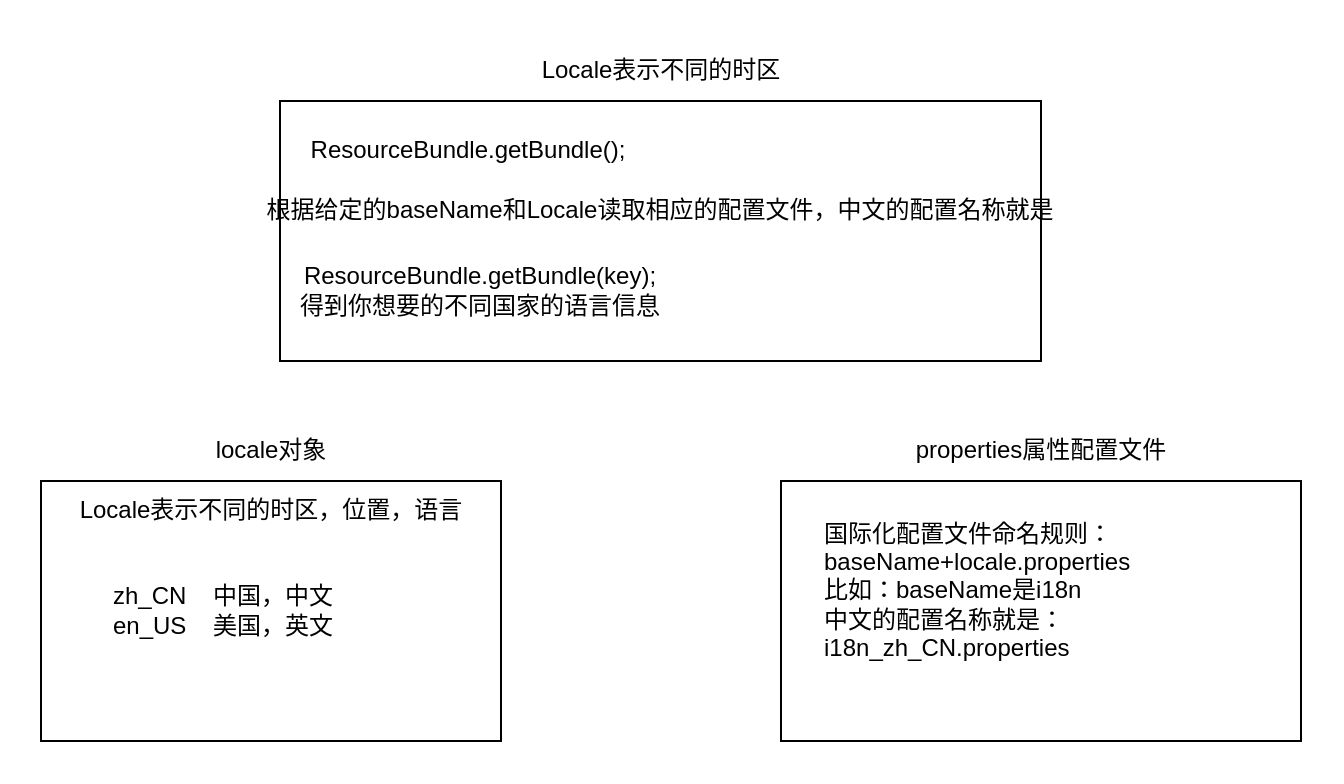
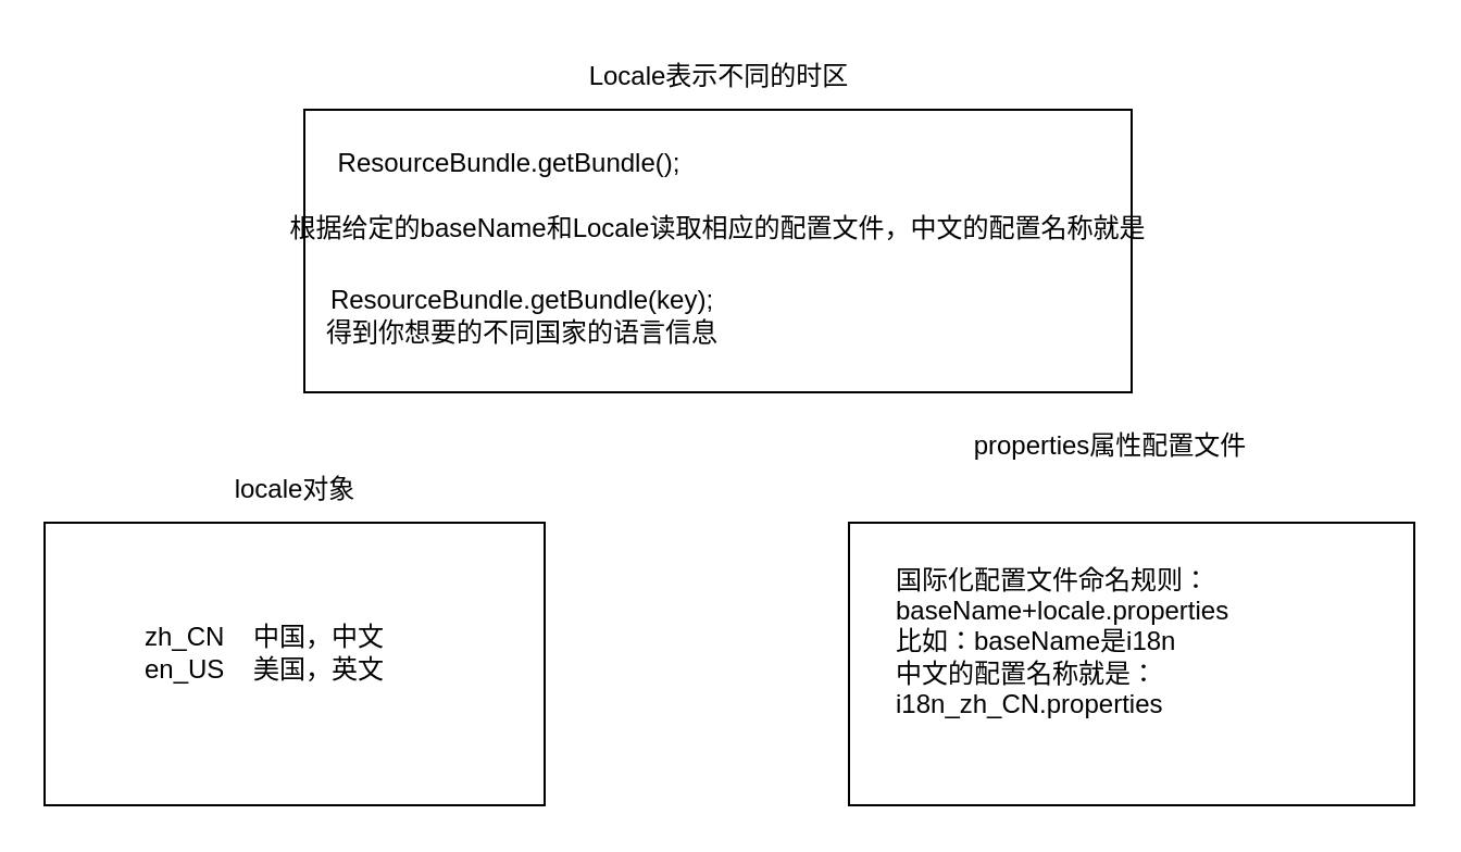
  <mxCell id="0" />
  <mxCell id="1" parent="0" />
  <mxCell id="2" value="" style="rounded=0;whiteSpace=wrap;html=1;" vertex="1" parent="1"><mxGeometry x="20" y="240" width="230" height="130" as="geometry" /></mxCell>
  <mxCell id="3" value="locale对象" style="text;html=1;align=center;verticalAlign=middle;resizable=0;points=[];autosize=1;strokeColor=none;fillColor=none;" vertex="1" parent="1"><mxGeometry x="95" y="210" width="80" height="30" as="geometry" /></mxCell>
- <mxCell id="4" value="Locale表示不同的时区，位置，语言" style="text;html=1;strokeColor=none;fillColor=none;align=center;verticalAlign=middle;whiteSpace=wrap;rounded=0;" vertex="1" parent="1"><mxGeometry x="32.5" y="240" width="205" height="30" as="geometry" /></mxCell>
- <mxCell id="5" value="zh_CN&amp;nbsp; &amp;nbsp; 中国，中文&lt;br&gt;en_US&amp;nbsp; &amp;nbsp; 美国，英文" style="text;html=1;strokeColor=none;fillColor=none;align=center;verticalAlign=middle;whiteSpace=wrap;rounded=0;" vertex="1" parent="1"><mxGeometry x="32.5" y="290" width="157" height="30" as="geometry" /></mxCell>
+ <mxCell id="5" value="zh_CN&amp;nbsp; &amp;nbsp; 中国，中文&lt;br&gt;en_US&amp;nbsp; &amp;nbsp; 美国，英文" style="text;html=1;strokeColor=none;fillColor=none;align=center;verticalAlign=middle;whiteSpace=wrap;rounded=0;" vertex="1" parent="1"><mxGeometry x="42.5" y="285" width="157" height="30" as="geometry" /></mxCell>
  <mxCell id="6" value="" style="rounded=0;whiteSpace=wrap;html=1;" vertex="1" parent="1"><mxGeometry x="390" y="240" width="260" height="130" as="geometry" /></mxCell>
- <mxCell id="7" value="properties属性配置文件" style="text;html=1;align=center;verticalAlign=middle;resizable=0;points=[];autosize=1;strokeColor=none;fillColor=none;" vertex="1" parent="1"><mxGeometry x="445" y="210" width="150" height="30" as="geometry" /></mxCell>
+ <mxCell id="7" value="properties属性配置文件" style="text;html=1;align=center;verticalAlign=middle;resizable=0;points=[];autosize=1;strokeColor=none;fillColor=none;" vertex="1" parent="1"><mxGeometry x="435" y="190" width="150" height="30" as="geometry" /></mxCell>
  <mxCell id="8" value="&lt;div style=&quot;&quot;&gt;&lt;span style=&quot;background-color: initial;&quot;&gt;国际化配置文件命名规则：&lt;/span&gt;&lt;/div&gt;&lt;div style=&quot;&quot;&gt;&lt;span style=&quot;background-color: initial;&quot;&gt;baseName+locale.properties&lt;/span&gt;&lt;/div&gt;&lt;div style=&quot;&quot;&gt;比如：baseName是i18n&lt;/div&gt;&lt;div style=&quot;&quot;&gt;中文的配置名称就是：i18n_zh_CN.properties&lt;/div&gt;" style="text;html=1;strokeColor=none;fillColor=none;align=left;verticalAlign=middle;whiteSpace=wrap;rounded=0;" vertex="1" parent="1"><mxGeometry x="410" y="250" width="210" height="90" as="geometry" /></mxCell>
  <mxCell id="9" value="" style="rounded=0;whiteSpace=wrap;html=1;" vertex="1" parent="1"><mxGeometry x="139.5" y="50" width="380.5" height="130" as="geometry" /></mxCell>
  <mxCell id="10" value="Locale表示不同的时区" style="text;html=1;align=center;verticalAlign=middle;resizable=0;points=[];autosize=1;strokeColor=none;fillColor=none;" vertex="1" parent="1"><mxGeometry x="254.75" y="20" width="150" height="30" as="geometry" /></mxCell>
  <mxCell id="11" value="ResourceBundle.getBundle();" style="text;html=1;strokeColor=none;fillColor=none;align=center;verticalAlign=middle;whiteSpace=wrap;rounded=0;" vertex="1" parent="1"><mxGeometry x="134" y="60" width="200" height="30" as="geometry" /></mxCell>
  <mxCell id="12" value="根据给定的baseName和Locale读取相应的配置文件，中文的配置名称就是" style="text;html=1;strokeColor=none;fillColor=none;align=center;verticalAlign=middle;whiteSpace=wrap;rounded=0;" vertex="1" parent="1"><mxGeometry x="125" y="90" width="410" height="30" as="geometry" /></mxCell>
  <mxCell id="13" value="ResourceBundle.getBundle(key);&lt;br&gt;得到你想要的不同国家的语言信息" style="text;html=1;strokeColor=none;fillColor=none;align=center;verticalAlign=middle;whiteSpace=wrap;rounded=0;" vertex="1" parent="1"><mxGeometry x="119.5" y="130" width="240" height="30" as="geometry" /></mxCell>
